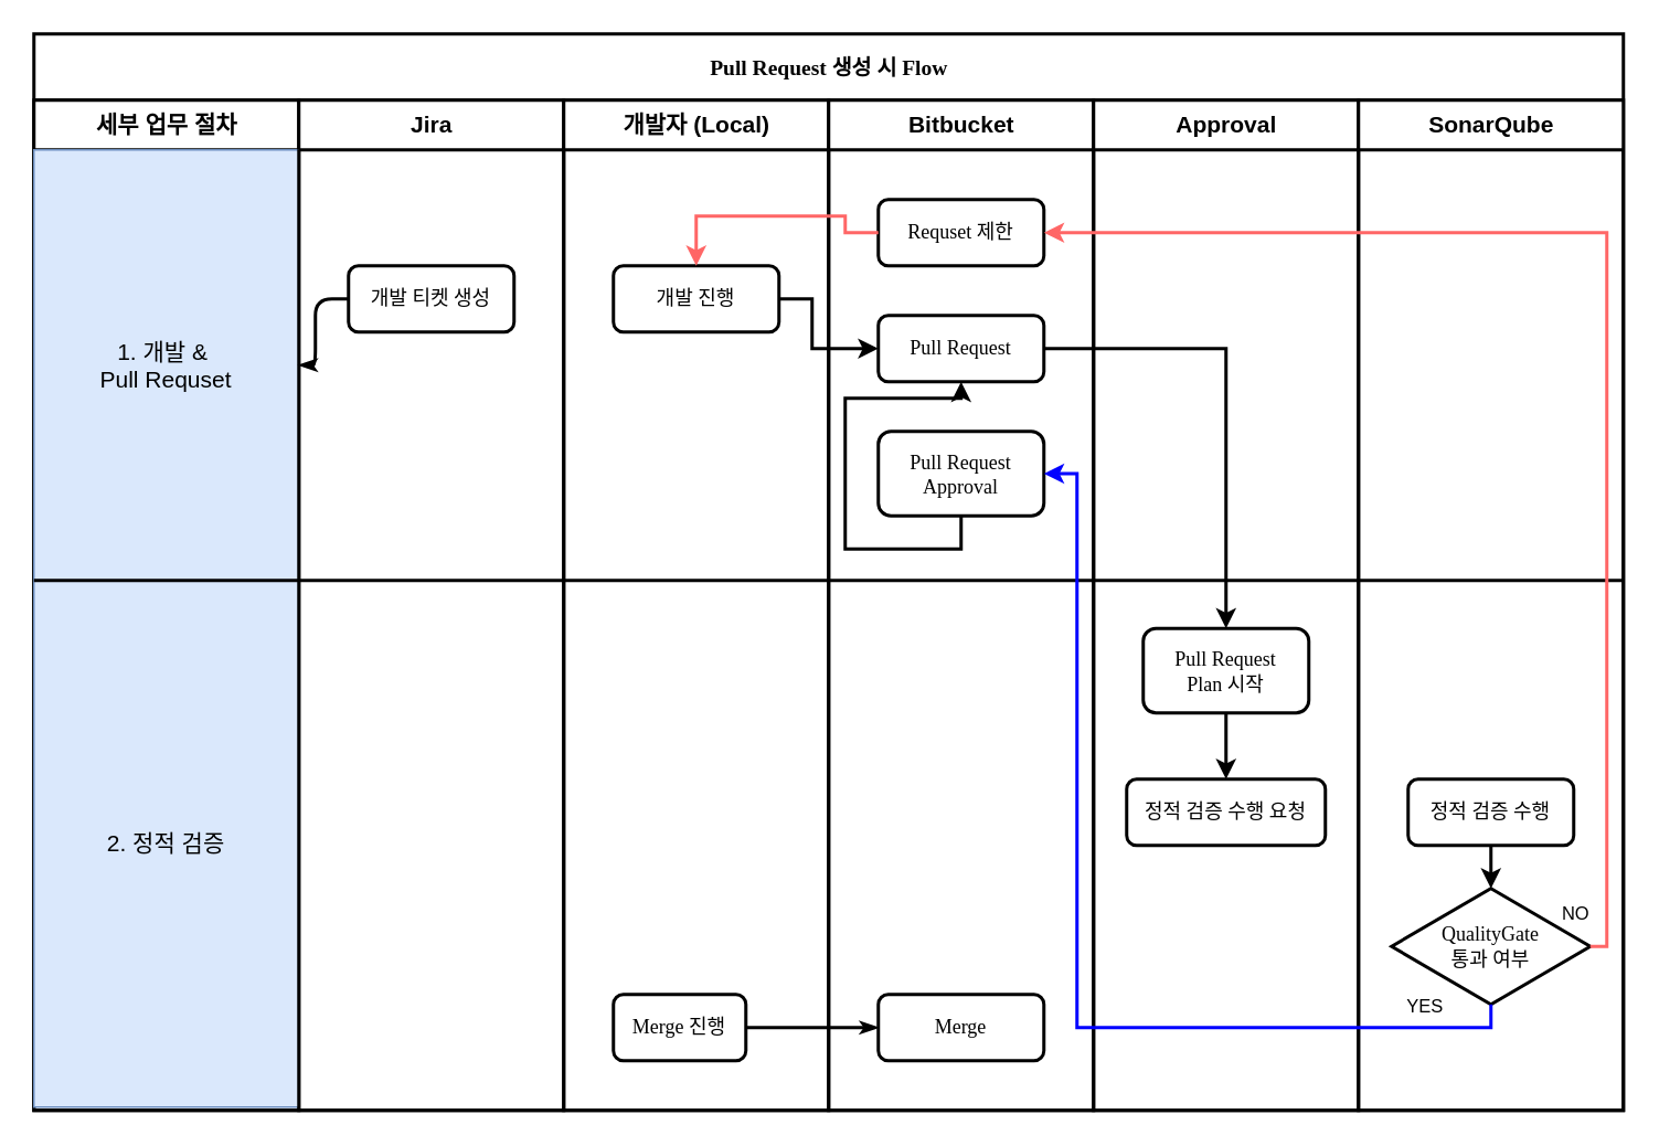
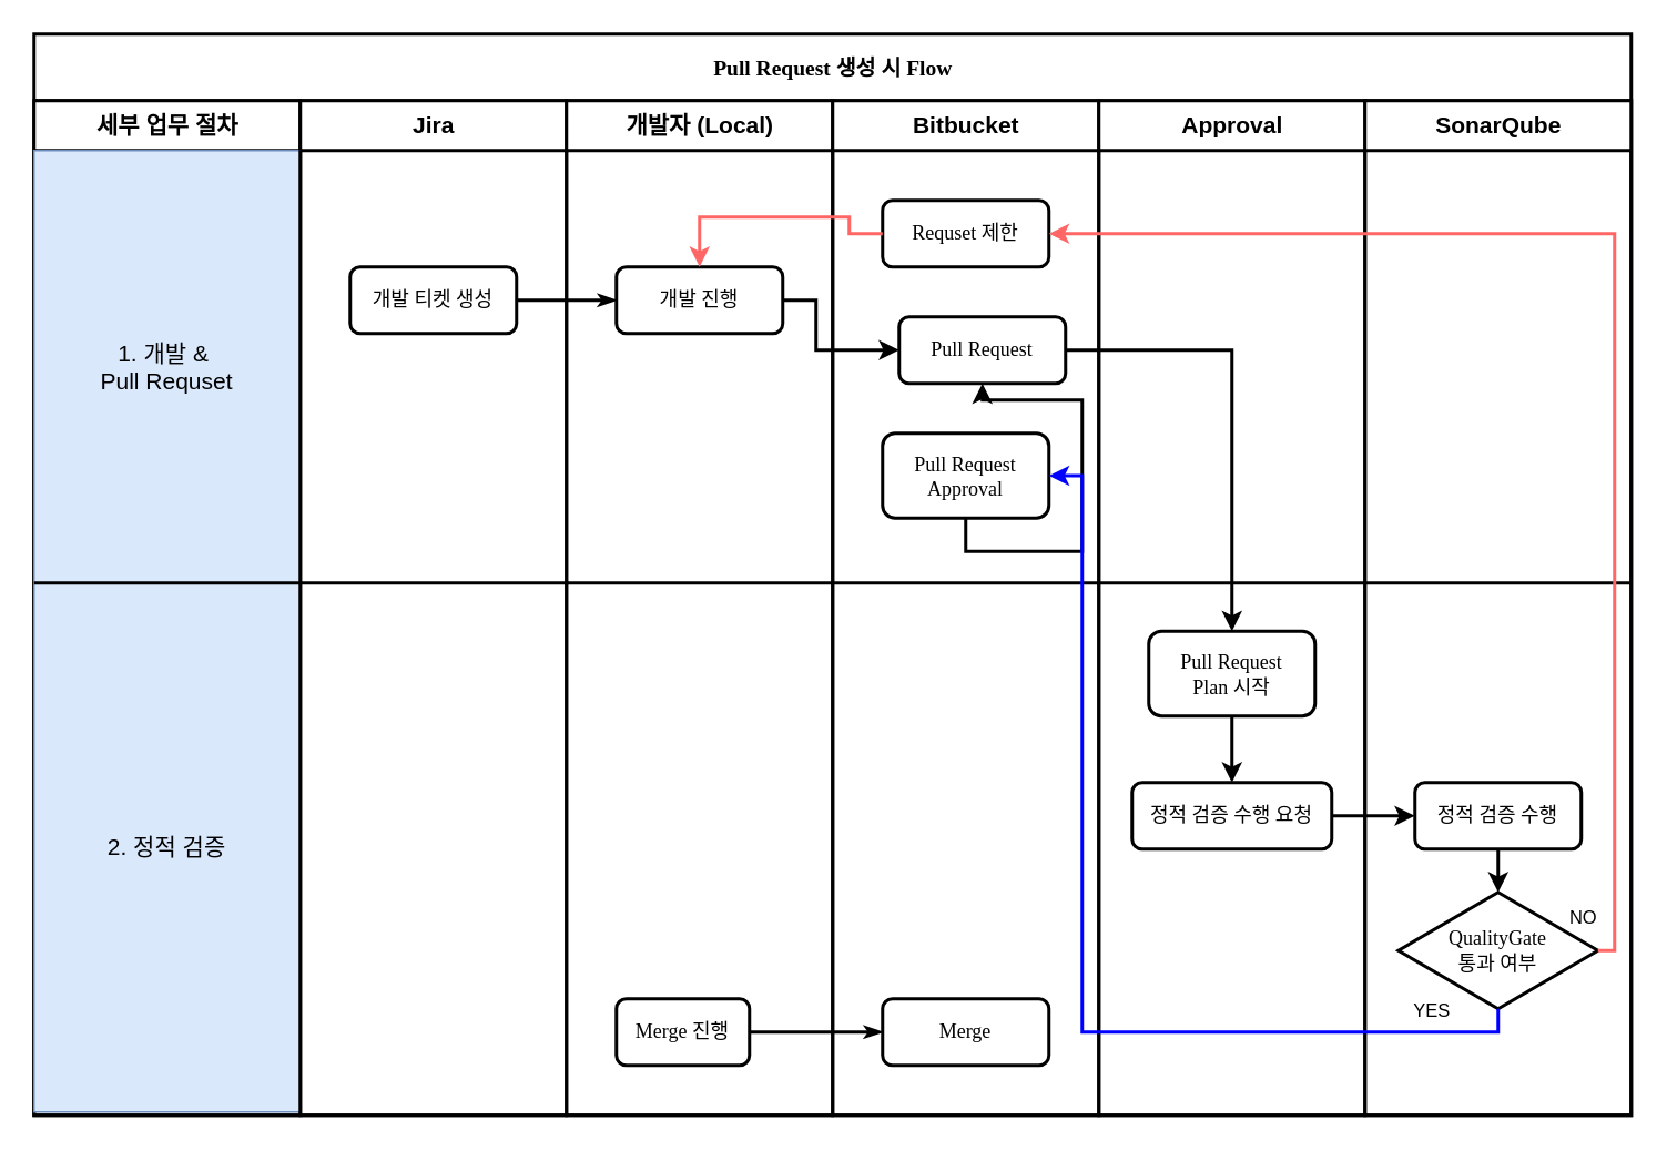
  <mxCell id="0" />
  <mxCell id="1" parent="0" />
  <mxCell id="2" value="&lt;font style=&quot;font-size: 13px;&quot;&gt;Pull Request 생성 시 Flow&lt;/font&gt;" style="swimlane;html=1;childLayout=stackLayout;startSize=40;rounded=0;shadow=0;labelBackgroundColor=none;strokeWidth=2;fontFamily=Verdana;fontSize=8;align=center;" parent="1" vertex="1"><mxGeometry x="20" y="20" width="960" height="650" as="geometry" /></mxCell>
  <mxCell id="3" value="&lt;font style=&quot;font-size: 14px;&quot;&gt;세부 업무 절차&lt;/font&gt;" style="swimlane;html=1;startSize=30;strokeWidth=2;" parent="2" vertex="1"><mxGeometry y="40" width="160" height="610" as="geometry" /></mxCell>
  <mxCell id="4" value="1. 개발 &amp;amp;&amp;nbsp;&lt;br style=&quot;font-size: 14px;&quot;&gt;Pull Requset" style="whiteSpace=wrap;html=1;fillColor=#dae8fc;strokeColor=#6c8ebf;fontSize=14;" vertex="1" parent="3"><mxGeometry y="30" width="160" height="260" as="geometry" /></mxCell>
  <mxCell id="5" value="2. 정적 검증" style="whiteSpace=wrap;html=1;fillColor=#dae8fc;strokeColor=#6c8ebf;fontSize=14;" vertex="1" parent="3"><mxGeometry y="290" width="160" height="318" as="geometry" /></mxCell>
- <mxCell id="6" style="edgeStyle=orthogonalEdgeStyle;rounded=1;html=1;labelBackgroundColor=none;startArrow=none;startFill=0;startSize=5;endArrow=classicThin;endFill=1;endSize=5;jettySize=auto;orthogonalLoop=1;strokeWidth=2;fontFamily=Verdana;fontSize=8;" parent="2" source="9" target="4" edge="1"><mxGeometry relative="1" as="geometry" /></mxCell>
+ <mxCell id="6" style="edgeStyle=orthogonalEdgeStyle;rounded=1;html=1;labelBackgroundColor=none;startArrow=none;startFill=0;startSize=5;endArrow=classicThin;endFill=1;endSize=5;jettySize=auto;orthogonalLoop=1;strokeWidth=2;fontFamily=Verdana;fontSize=8" parent="2" source="9" target="12" edge="1"><mxGeometry relative="1" as="geometry" /></mxCell>
  <mxCell id="7" style="edgeStyle=orthogonalEdgeStyle;rounded=1;html=1;labelBackgroundColor=none;startArrow=none;startFill=0;startSize=5;endArrow=classicThin;endFill=1;endSize=5;jettySize=auto;orthogonalLoop=1;strokeWidth=2;fontFamily=Verdana;fontSize=8" parent="2" source="11" target="15" edge="1"><mxGeometry relative="1" as="geometry" /></mxCell>
  <mxCell id="8" value="&lt;font style=&quot;font-size: 14px;&quot;&gt;Jira&lt;/font&gt;" style="swimlane;html=1;startSize=30;strokeWidth=2;" parent="2" vertex="1"><mxGeometry x="160" y="40" width="160" height="610" as="geometry" /></mxCell>
  <mxCell id="9" value="개발 티켓 생성" style="rounded=1;whiteSpace=wrap;html=1;shadow=0;labelBackgroundColor=none;strokeWidth=2;fontFamily=Verdana;fontSize=12;align=center;" parent="8" vertex="1"><mxGeometry x="30" y="100" width="100" height="40" as="geometry" /></mxCell>
  <mxCell id="10" value="&lt;font style=&quot;font-size: 14px;&quot;&gt;개발자 (Local)&lt;/font&gt;" style="swimlane;html=1;startSize=30;strokeWidth=2;" parent="2" vertex="1"><mxGeometry x="320" y="40" width="160" height="610" as="geometry" /></mxCell>
  <mxCell id="11" value="Merge 진행" style="rounded=1;whiteSpace=wrap;html=1;shadow=0;labelBackgroundColor=none;strokeWidth=2;fontFamily=Verdana;fontSize=12;align=center;" parent="10" vertex="1"><mxGeometry x="30" y="540" width="80" height="40" as="geometry" /></mxCell>
  <mxCell id="12" value="&lt;font style=&quot;font-size: 12px;&quot;&gt;개발 진행&lt;/font&gt;" style="rounded=1;whiteSpace=wrap;html=1;shadow=0;labelBackgroundColor=none;strokeWidth=2;fontFamily=Verdana;fontSize=8;align=center;" parent="10" vertex="1"><mxGeometry x="30" y="100" width="100" height="40" as="geometry" /></mxCell>
  <mxCell id="13" value="" style="endArrow=none;html=1;rounded=0;strokeWidth=2;" edge="1" parent="10"><mxGeometry width="50" height="50" relative="1" as="geometry"><mxPoint x="-320" y="290" as="sourcePoint" /><mxPoint x="640" y="290" as="targetPoint" /></mxGeometry></mxCell>
  <mxCell id="14" value="&lt;font style=&quot;font-size: 14px;&quot;&gt;Bitbucket&lt;/font&gt;" style="swimlane;html=1;startSize=30;strokeWidth=2;" parent="2" vertex="1"><mxGeometry x="480" y="40" width="160" height="610" as="geometry" /></mxCell>
  <mxCell id="15" value="Merge" style="rounded=1;whiteSpace=wrap;html=1;shadow=0;labelBackgroundColor=none;strokeWidth=2;fontFamily=Verdana;fontSize=12;align=center;" parent="14" vertex="1"><mxGeometry x="30" y="540" width="100" height="40" as="geometry" /></mxCell>
- <mxCell id="16" value="&lt;font style=&quot;font-size: 12px;&quot;&gt;Pull Request&lt;/font&gt;" style="rounded=1;whiteSpace=wrap;html=1;shadow=0;labelBackgroundColor=none;strokeWidth=2;fontFamily=Verdana;fontSize=8;align=center;" vertex="1" parent="14"><mxGeometry x="30" y="130" width="100" height="40" as="geometry" /></mxCell>
+ <mxCell id="16" value="&lt;font style=&quot;font-size: 12px;&quot;&gt;Pull Request&lt;/font&gt;" style="rounded=1;whiteSpace=wrap;html=1;shadow=0;labelBackgroundColor=none;strokeWidth=2;fontFamily=Verdana;fontSize=8;align=center;" vertex="1" parent="14"><mxGeometry x="40" y="130" width="100" height="40" as="geometry" /></mxCell>
  <mxCell id="17" value="&lt;span style=&quot;font-size: 12px;&quot;&gt;Requset 제한&lt;/span&gt;" style="rounded=1;whiteSpace=wrap;html=1;shadow=0;labelBackgroundColor=none;strokeWidth=2;fontFamily=Verdana;fontSize=8;align=center;" vertex="1" parent="14"><mxGeometry x="30" y="60" width="100" height="40" as="geometry" /></mxCell>
  <mxCell id="18" style="edgeStyle=orthogonalEdgeStyle;rounded=0;orthogonalLoop=1;jettySize=auto;html=1;strokeWidth=2;exitX=0.5;exitY=1;exitDx=0;exitDy=0;" edge="1" parent="14" source="19" target="16"><mxGeometry relative="1" as="geometry"><mxPoint x="80" y="258" as="sourcePoint" /></mxGeometry></mxCell>
  <mxCell id="19" value="&lt;font style=&quot;font-size: 12px;&quot;&gt;Pull Request&lt;br&gt;Approval&lt;br&gt;&lt;/font&gt;" style="rounded=1;whiteSpace=wrap;html=1;shadow=0;labelBackgroundColor=none;strokeWidth=2;fontFamily=Verdana;fontSize=8;align=center;" vertex="1" parent="14"><mxGeometry x="30" y="200" width="100" height="51" as="geometry" /></mxCell>
  <mxCell id="20" value="&lt;font style=&quot;font-size: 14px;&quot;&gt;Approval&lt;/font&gt;" style="swimlane;html=1;startSize=30;strokeWidth=2;" parent="2" vertex="1"><mxGeometry x="640" y="40" width="160" height="610" as="geometry" /></mxCell>
  <mxCell id="21" value="정적 검증 수행 요청" style="rounded=1;whiteSpace=wrap;html=1;shadow=0;labelBackgroundColor=none;strokeWidth=2;fontFamily=Verdana;fontSize=12;align=center;" parent="20" vertex="1"><mxGeometry x="20" y="410" width="120" height="40" as="geometry" /></mxCell>
  <mxCell id="22" style="edgeStyle=orthogonalEdgeStyle;rounded=0;orthogonalLoop=1;jettySize=auto;html=1;exitX=0.5;exitY=1;exitDx=0;exitDy=0;entryX=0.5;entryY=0;entryDx=0;entryDy=0;strokeWidth=2;" edge="1" parent="20" source="23" target="21"><mxGeometry relative="1" as="geometry" /></mxCell>
  <mxCell id="23" value="&lt;font style=&quot;font-size: 12px;&quot;&gt;Pull Request&lt;br&gt;Plan 시작&lt;br&gt;&lt;/font&gt;" style="rounded=1;whiteSpace=wrap;html=1;shadow=0;labelBackgroundColor=none;strokeWidth=2;fontFamily=Verdana;fontSize=8;align=center;" vertex="1" parent="20"><mxGeometry x="30" y="319" width="100" height="51" as="geometry" /></mxCell>
  <mxCell id="24" value="&lt;font style=&quot;font-size: 14px;&quot;&gt;SonarQube&lt;/font&gt;" style="swimlane;html=1;startSize=30;strokeWidth=2;" parent="2" vertex="1"><mxGeometry x="800" y="40" width="160" height="610" as="geometry" /></mxCell>
  <mxCell id="25" style="edgeStyle=orthogonalEdgeStyle;rounded=0;orthogonalLoop=1;jettySize=auto;html=1;exitX=0.5;exitY=1;exitDx=0;exitDy=0;entryX=0.5;entryY=0;entryDx=0;entryDy=0;strokeWidth=2;" edge="1" parent="24" source="26" target="27"><mxGeometry relative="1" as="geometry" /></mxCell>
  <mxCell id="26" value="정적 검증 수행" style="rounded=1;whiteSpace=wrap;html=1;shadow=0;labelBackgroundColor=none;strokeWidth=2;fontFamily=Verdana;fontSize=12;align=center;" vertex="1" parent="24"><mxGeometry x="30" y="410" width="100" height="40" as="geometry" /></mxCell>
  <mxCell id="27" value="&lt;font style=&quot;font-size: 12px;&quot;&gt;QualityGate&lt;br&gt;통과 여부&lt;/font&gt;" style="rhombus;whiteSpace=wrap;html=1;rounded=0;shadow=0;labelBackgroundColor=none;strokeWidth=2;fontFamily=Verdana;fontSize=8;align=center;" vertex="1" parent="24"><mxGeometry x="20" y="476" width="120" height="70" as="geometry" /></mxCell>
  <mxCell id="28" style="edgeStyle=orthogonalEdgeStyle;rounded=0;orthogonalLoop=1;jettySize=auto;html=1;exitX=1;exitY=0.5;exitDx=0;exitDy=0;strokeWidth=2;entryX=0;entryY=0.5;entryDx=0;entryDy=0;" edge="1" parent="2" source="12" target="16"><mxGeometry relative="1" as="geometry"><Array as="points"><mxPoint x="470" y="160" /><mxPoint x="470" y="190" /></Array></mxGeometry></mxCell>
+ <mxCell id="29" style="edgeStyle=orthogonalEdgeStyle;rounded=0;orthogonalLoop=1;jettySize=auto;html=1;exitX=1;exitY=0.5;exitDx=0;exitDy=0;entryX=0;entryY=0.5;entryDx=0;entryDy=0;strokeWidth=2;" edge="1" parent="2" source="21" target="26"><mxGeometry relative="1" as="geometry" /></mxCell>
  <mxCell id="30" style="edgeStyle=orthogonalEdgeStyle;rounded=0;orthogonalLoop=1;jettySize=auto;html=1;exitX=1;exitY=0.5;exitDx=0;exitDy=0;entryX=1;entryY=0.5;entryDx=0;entryDy=0;strokeWidth=2;strokeColor=#FF6666;" edge="1" parent="2" source="27" target="17"><mxGeometry relative="1" as="geometry"><mxPoint x="690" y="90" as="targetPoint" /><Array as="points"><mxPoint x="950" y="551" /><mxPoint x="950" y="120" /></Array></mxGeometry></mxCell>
  <mxCell id="31" value="NO" style="edgeLabel;html=1;align=center;verticalAlign=middle;resizable=0;points=[];" vertex="1" connectable="0" parent="30"><mxGeometry x="-0.736" relative="1" as="geometry"><mxPoint x="-20" y="72" as="offset" /></mxGeometry></mxCell>
  <mxCell id="32" style="edgeStyle=orthogonalEdgeStyle;rounded=0;orthogonalLoop=1;jettySize=auto;html=1;entryX=0.5;entryY=0;entryDx=0;entryDy=0;strokeWidth=2;strokeColor=#FF6666;exitX=0;exitY=0.5;exitDx=0;exitDy=0;" edge="1" parent="2" source="17" target="12"><mxGeometry relative="1" as="geometry"><Array as="points"><mxPoint x="490" y="120" /><mxPoint x="490" y="110" /><mxPoint x="400" y="110" /></Array></mxGeometry></mxCell>
  <mxCell id="33" style="edgeStyle=orthogonalEdgeStyle;rounded=0;orthogonalLoop=1;jettySize=auto;html=1;exitX=1;exitY=0.5;exitDx=0;exitDy=0;strokeWidth=2;" edge="1" parent="2" source="16" target="23"><mxGeometry relative="1" as="geometry" /></mxCell>
  <mxCell id="34" style="edgeStyle=orthogonalEdgeStyle;rounded=0;orthogonalLoop=1;jettySize=auto;html=1;exitX=0.5;exitY=1;exitDx=0;exitDy=0;strokeWidth=2;strokeColor=#0000FF;entryX=1;entryY=0.5;entryDx=0;entryDy=0;" edge="1" parent="2" source="27" target="19"><mxGeometry relative="1" as="geometry"><mxPoint x="690" y="230" as="targetPoint" /><Array as="points"><mxPoint x="880" y="600" /><mxPoint x="630" y="600" /><mxPoint x="630" y="266" /></Array></mxGeometry></mxCell>
  <mxCell id="35" value="YES" style="edgeLabel;html=1;align=center;verticalAlign=middle;resizable=0;points=[];" vertex="1" connectable="0" parent="34"><mxGeometry x="-0.78" y="2" relative="1" as="geometry"><mxPoint x="13" y="-16" as="offset" /></mxGeometry></mxCell>
